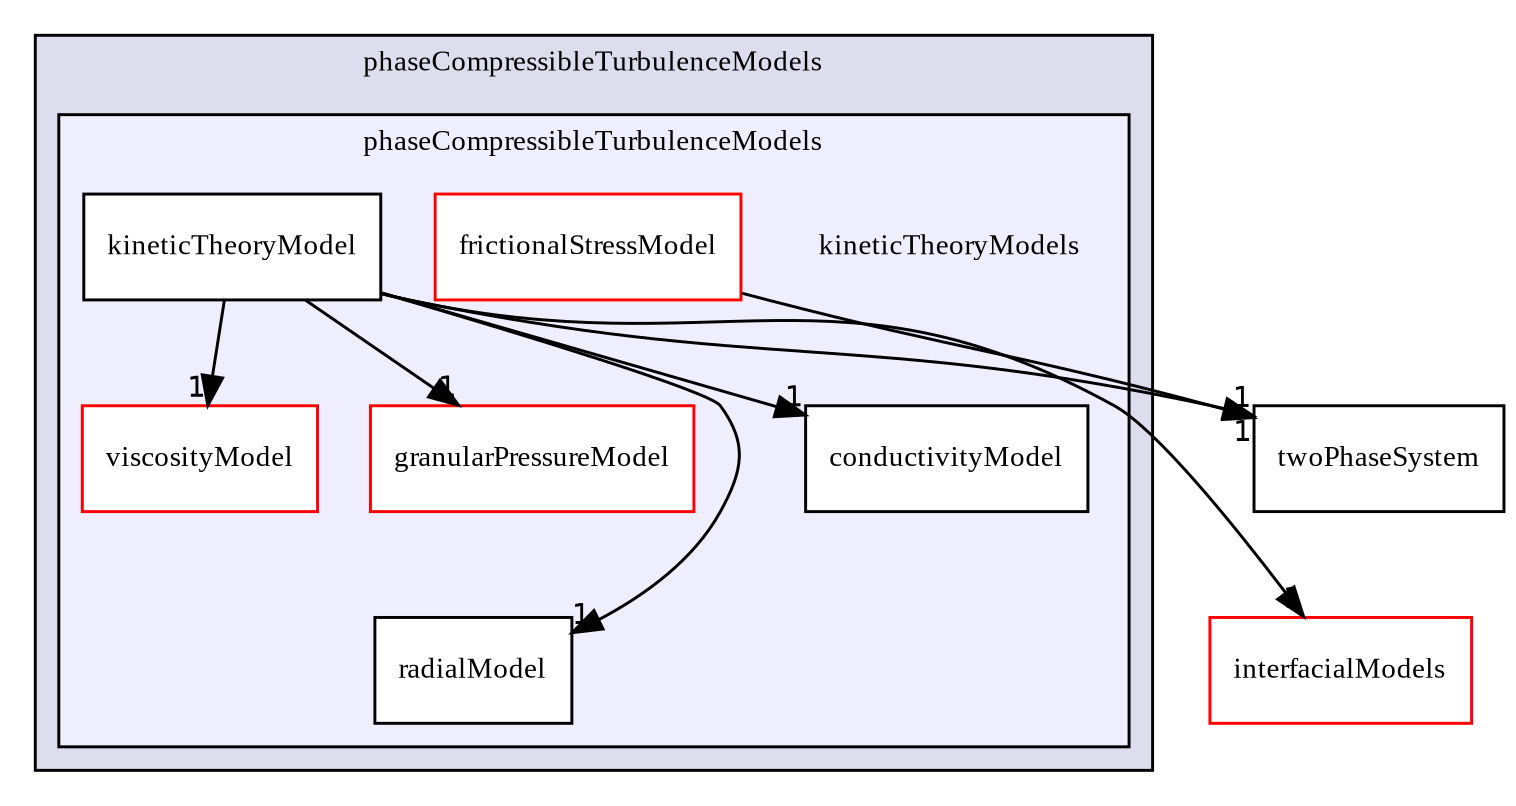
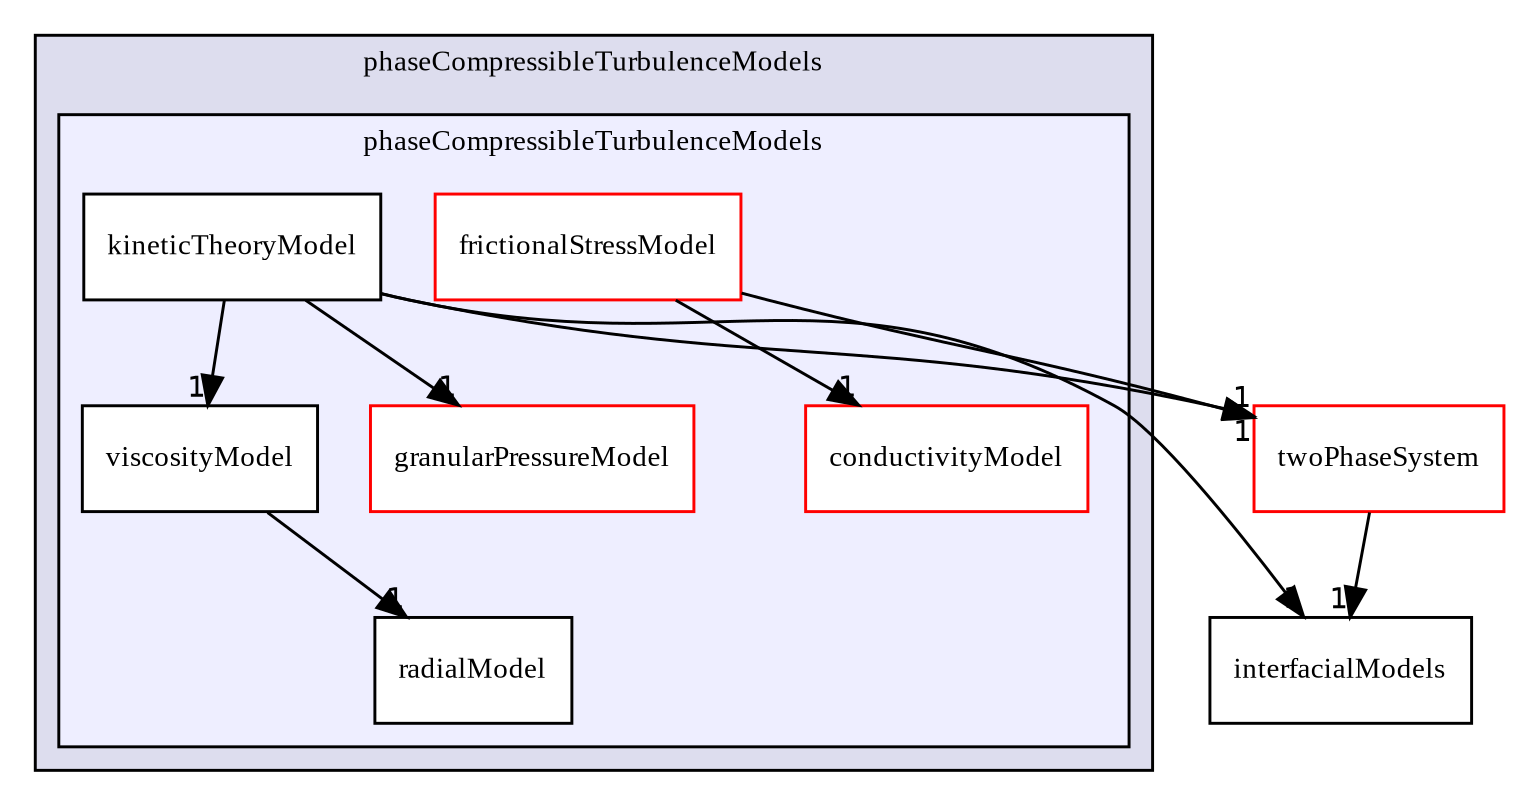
  digraph {
    compound=true
    fontname="Liberation Serif"
    node [fontname="Liberation Serif" fontsize=10 shape=box color=red fillcolor=white style=filled]
    edge [fontname="Liberation Serif" headlabel=1 labeldistance=1.5 labelfontname=Helvetica labelfontsize=10]
-   n1 [label=kineticTheoryModels shape=plaintext color="" fillcolor="" style=""]
-   n2 [color=black label=conductivityModel]
+   n2 [label=conductivityModel]
    n3 [label=frictionalStressModel]
    n4 [label=granularPressureModel]
    n5 [color=black label=kineticTheoryModel]
    n6 [color=black label=radialModel]
-   n7 [label=viscosityModel]
-   n8 [color=black label=twoPhaseSystem fillcolor="" style=""]
-   n9 [label=interfacialModels fillcolor="" style=""]
+   n7 [color=black label=viscosityModel]
+   n8 [label=twoPhaseSystem fillcolor="" style=""]
+   n9 [color=black label=interfacialModels fillcolor="" style=""]
    subgraph cluster_1 {
      bgcolor="#ddddee"
      fontsize=10
      label=phaseCompressibleTurbulenceModels
      pencolor=black
      subgraph cluster_2 {
        bgcolor="#eeeeff"
        fontsize=10
        label=phaseCompressibleTurbulenceModels
        pencolor=black
-       n1
        n2
        n3
        n4
        n5
        n6
        n7
      }
    }
    n3 -> n8
-   n5 -> n2
+   n3 -> n2
    n5 -> n4
-   n5 -> n6
+   n7 -> n6
    n5 -> n7
    n5 -> n8
    n5 -> n9
+   n8 -> n9
  }
